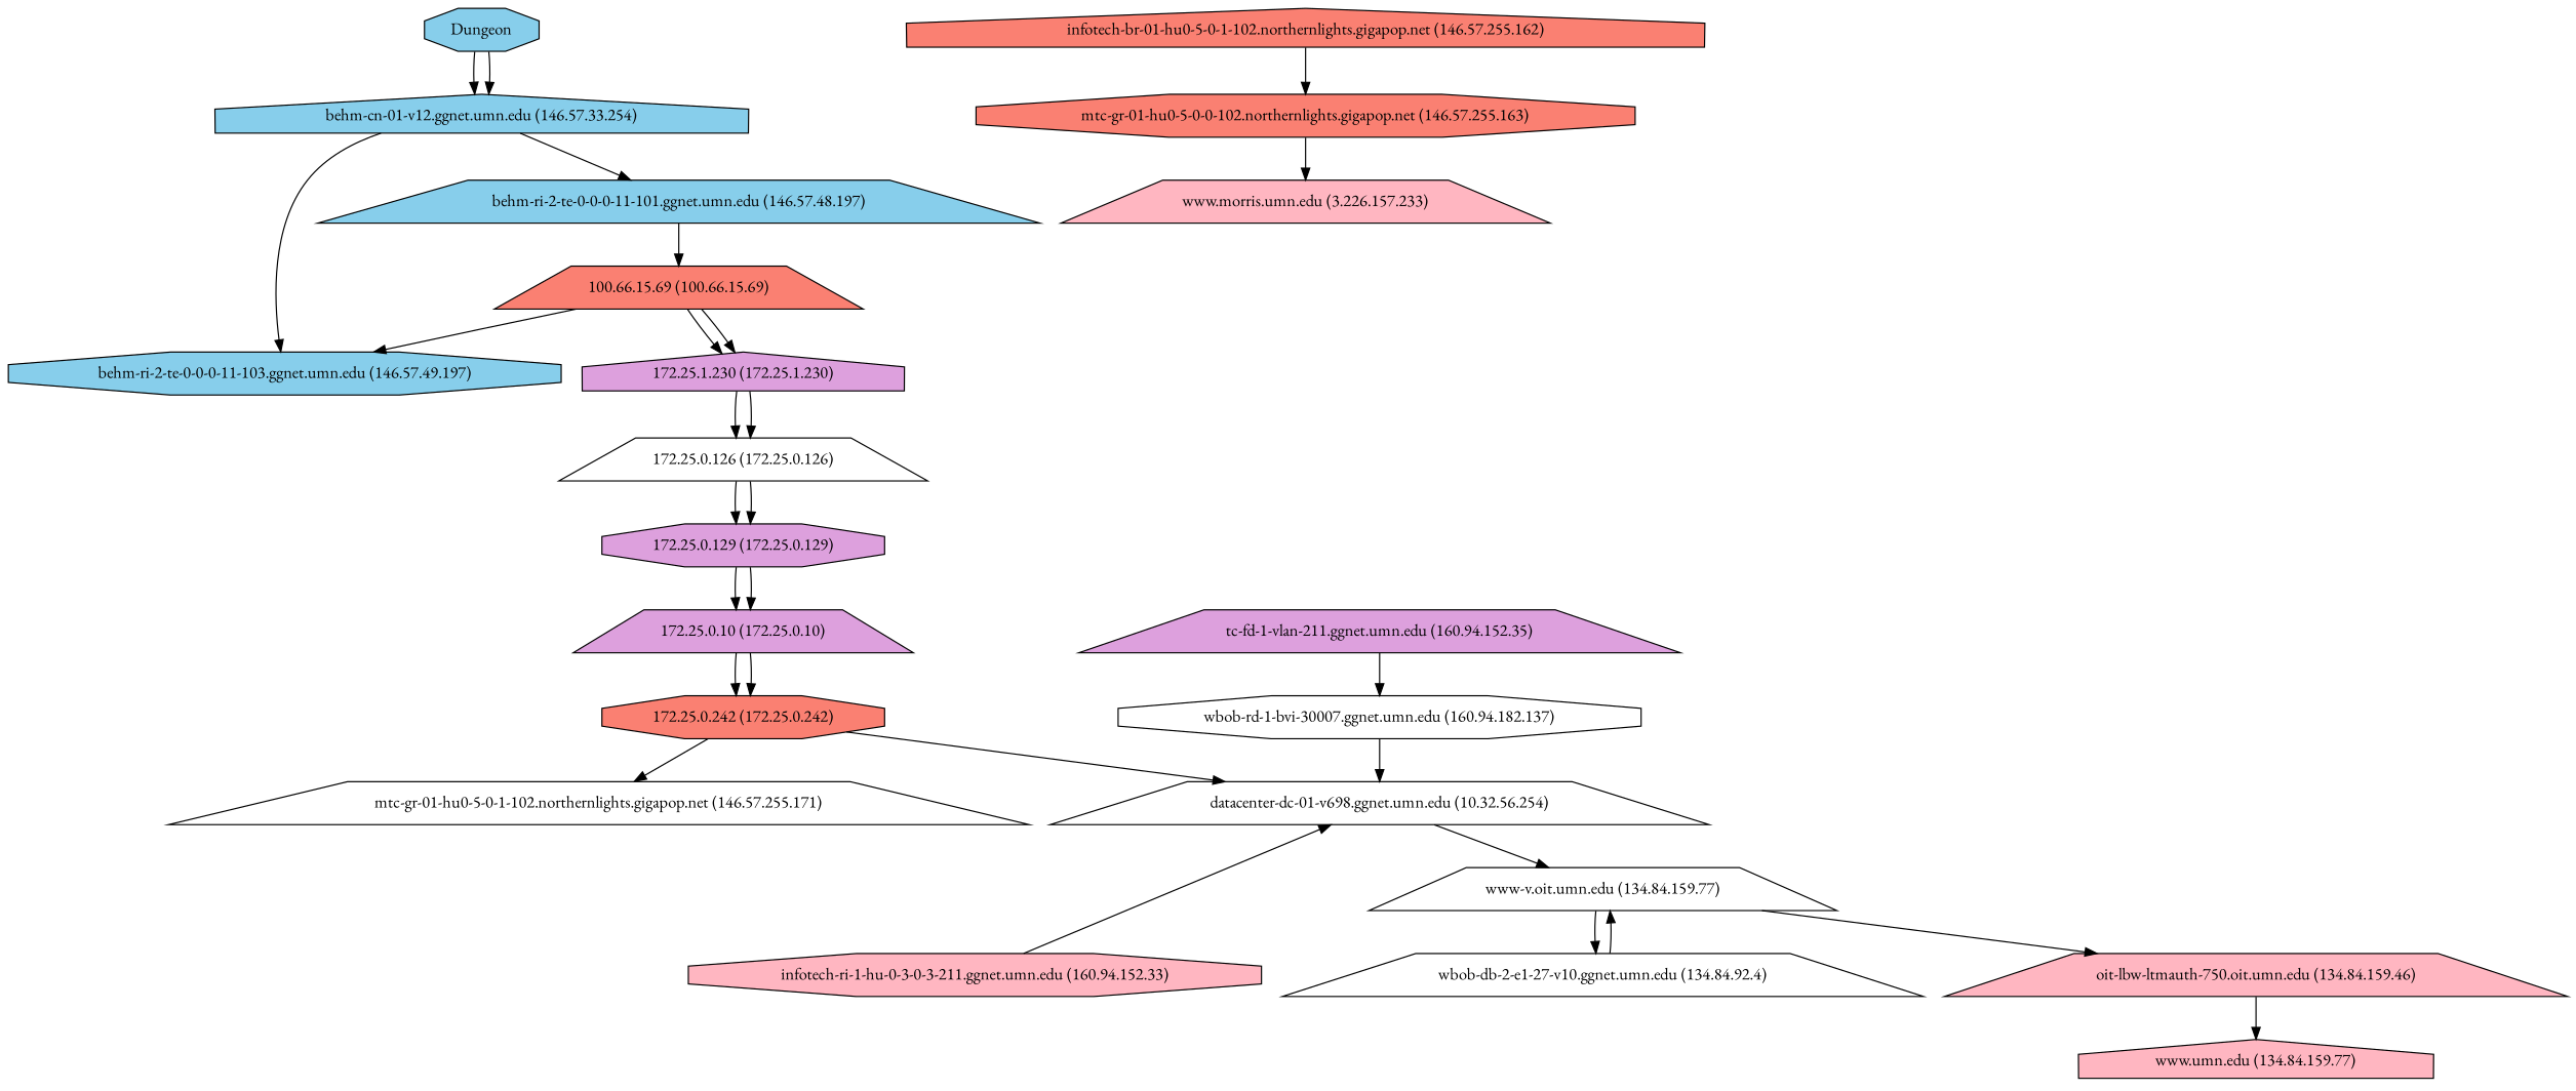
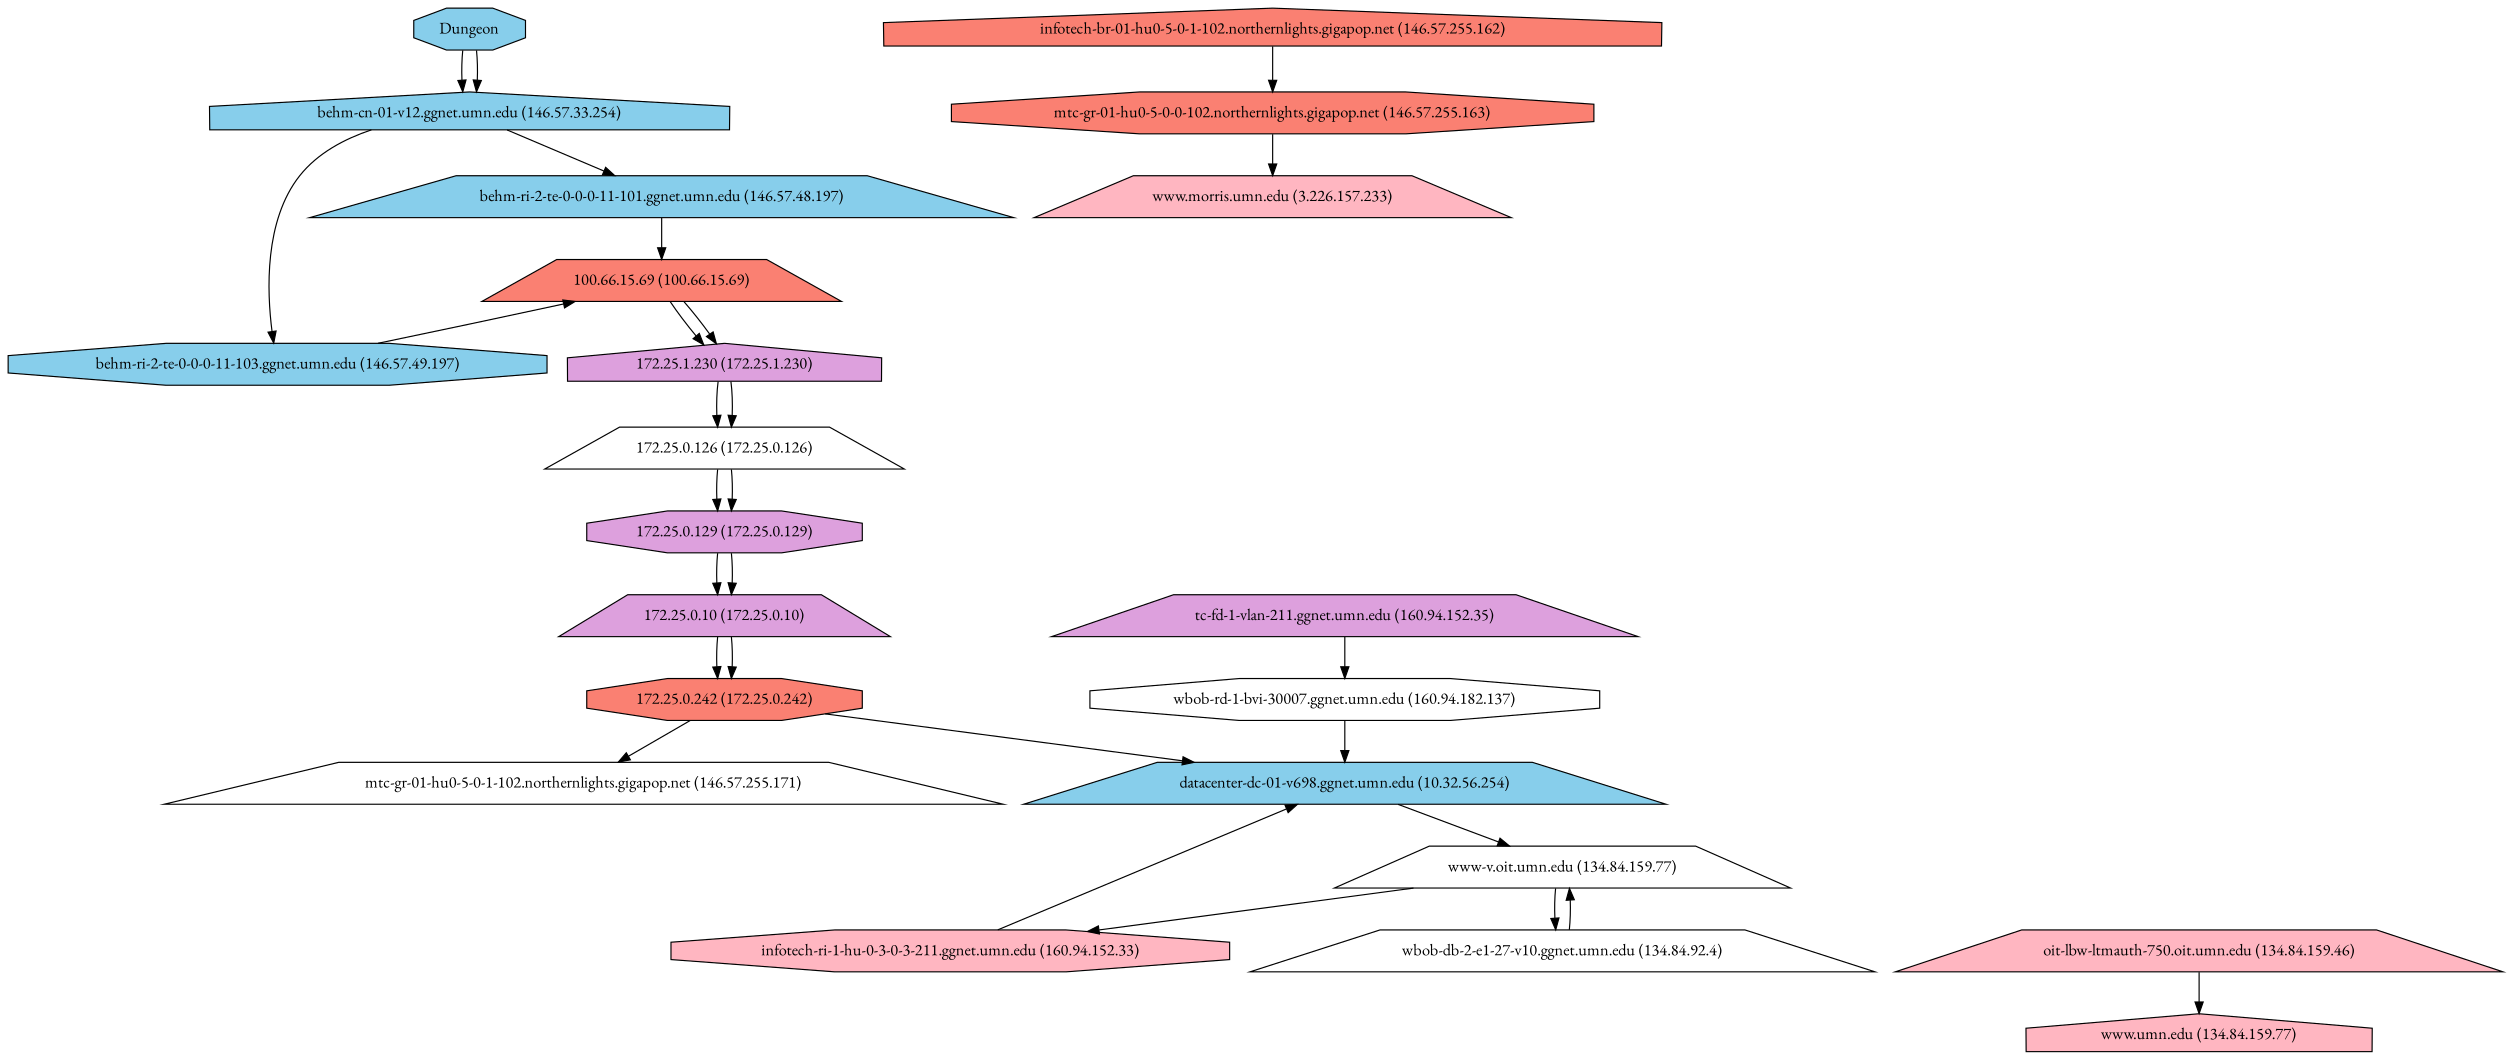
  digraph {
    fontname="EB Garamond"
    node [fillcolor=white fontname="EB Garamond" shape=trapezium style=filled]
    edge [fontname="EB Garamond"]
    Dungeon [fillcolor=skyblue shape=octagon]
    "behm-cn-01-v12.ggnet.umn.edu (146.57.33.254)" [fillcolor=skyblue shape=house]
    "behm-ri-2-te-0-0-0-11-101.ggnet.umn.edu (146.57.48.197)" [fillcolor=skyblue]
    "behm-ri-2-te-0-0-0-11-103.ggnet.umn.edu (146.57.49.197)" [fillcolor=skyblue shape=octagon]
    "100.66.15.69 (100.66.15.69)" [fillcolor=salmon]
    "172.25.1.230 (172.25.1.230)" [fillcolor=plum shape=house]
    "172.25.0.126 (172.25.0.126)"
    "172.25.0.129 (172.25.0.129)" [fillcolor=plum shape=octagon]
    "172.25.0.10 (172.25.0.10)" [fillcolor=plum]
    "172.25.0.242 (172.25.0.242)" [fillcolor=salmon shape=octagon]
    "mtc-gr-01-hu0-5-0-1-102.northernlights.gigapop.net (146.57.255.171)"
-   "datacenter-dc-01-v698.ggnet.umn.edu (10.32.56.254)"
+   "datacenter-dc-01-v698.ggnet.umn.edu (10.32.56.254)" [fillcolor=skyblue]
    "tc-fd-1-vlan-211.ggnet.umn.edu (160.94.152.35)" [fillcolor=plum]
    "wbob-rd-1-bvi-30007.ggnet.umn.edu (160.94.182.137)" [shape=octagon]
    "infotech-br-01-hu0-5-0-1-102.northernlights.gigapop.net (146.57.255.162)" [fillcolor=salmon shape=house]
    "mtc-gr-01-hu0-5-0-0-102.northernlights.gigapop.net (146.57.255.163)" [fillcolor=salmon shape=octagon]
    "www.morris.umn.edu (3.226.157.233)" [fillcolor=lightpink]
    "infotech-ri-1-hu-0-3-0-3-211.ggnet.umn.edu (160.94.152.33)" [fillcolor=lightpink shape=octagon]
    "www-v.oit.umn.edu (134.84.159.77)"
    "wbob-db-2-e1-27-v10.ggnet.umn.edu (134.84.92.4)"
    "oit-lbw-ltmauth-750.oit.umn.edu (134.84.159.46)" [fillcolor=lightpink]
    "www.umn.edu (134.84.159.77)" [fillcolor=lightpink shape=house]
    Dungeon -> "behm-cn-01-v12.ggnet.umn.edu (146.57.33.254)"
    Dungeon -> "behm-cn-01-v12.ggnet.umn.edu (146.57.33.254)"
    "behm-cn-01-v12.ggnet.umn.edu (146.57.33.254)" -> "behm-ri-2-te-0-0-0-11-101.ggnet.umn.edu (146.57.48.197)"
    "behm-cn-01-v12.ggnet.umn.edu (146.57.33.254)" -> "behm-ri-2-te-0-0-0-11-103.ggnet.umn.edu (146.57.49.197)"
    "behm-ri-2-te-0-0-0-11-101.ggnet.umn.edu (146.57.48.197)" -> "100.66.15.69 (100.66.15.69)"
-   "100.66.15.69 (100.66.15.69)" -> "behm-ri-2-te-0-0-0-11-103.ggnet.umn.edu (146.57.49.197)"
+   "behm-ri-2-te-0-0-0-11-103.ggnet.umn.edu (146.57.49.197)" -> "100.66.15.69 (100.66.15.69)"
    "100.66.15.69 (100.66.15.69)" -> "172.25.1.230 (172.25.1.230)"
    "100.66.15.69 (100.66.15.69)" -> "172.25.1.230 (172.25.1.230)"
    "172.25.1.230 (172.25.1.230)" -> "172.25.0.126 (172.25.0.126)"
    "172.25.1.230 (172.25.1.230)" -> "172.25.0.126 (172.25.0.126)"
    "172.25.0.126 (172.25.0.126)" -> "172.25.0.129 (172.25.0.129)"
    "172.25.0.126 (172.25.0.126)" -> "172.25.0.129 (172.25.0.129)"
    "172.25.0.129 (172.25.0.129)" -> "172.25.0.10 (172.25.0.10)"
    "172.25.0.129 (172.25.0.129)" -> "172.25.0.10 (172.25.0.10)"
    "172.25.0.10 (172.25.0.10)" -> "172.25.0.242 (172.25.0.242)"
    "172.25.0.10 (172.25.0.10)" -> "172.25.0.242 (172.25.0.242)"
    "172.25.0.242 (172.25.0.242)" -> "mtc-gr-01-hu0-5-0-1-102.northernlights.gigapop.net (146.57.255.171)"
    "172.25.0.242 (172.25.0.242)" -> "datacenter-dc-01-v698.ggnet.umn.edu (10.32.56.254)"
    "datacenter-dc-01-v698.ggnet.umn.edu (10.32.56.254)" -> "www-v.oit.umn.edu (134.84.159.77)"
    "tc-fd-1-vlan-211.ggnet.umn.edu (160.94.152.35)" -> "wbob-rd-1-bvi-30007.ggnet.umn.edu (160.94.182.137)"
    "wbob-rd-1-bvi-30007.ggnet.umn.edu (160.94.182.137)" -> "datacenter-dc-01-v698.ggnet.umn.edu (10.32.56.254)"
    "infotech-br-01-hu0-5-0-1-102.northernlights.gigapop.net (146.57.255.162)" -> "mtc-gr-01-hu0-5-0-0-102.northernlights.gigapop.net (146.57.255.163)"
    "mtc-gr-01-hu0-5-0-0-102.northernlights.gigapop.net (146.57.255.163)" -> "www.morris.umn.edu (3.226.157.233)"
    "infotech-ri-1-hu-0-3-0-3-211.ggnet.umn.edu (160.94.152.33)" -> "datacenter-dc-01-v698.ggnet.umn.edu (10.32.56.254)"
    "www-v.oit.umn.edu (134.84.159.77)" -> "wbob-db-2-e1-27-v10.ggnet.umn.edu (134.84.92.4)"
-   "www-v.oit.umn.edu (134.84.159.77)" -> "oit-lbw-ltmauth-750.oit.umn.edu (134.84.159.46)"
+   "www-v.oit.umn.edu (134.84.159.77)" -> "infotech-ri-1-hu-0-3-0-3-211.ggnet.umn.edu (160.94.152.33)"
    "wbob-db-2-e1-27-v10.ggnet.umn.edu (134.84.92.4)" -> "www-v.oit.umn.edu (134.84.159.77)"
    "oit-lbw-ltmauth-750.oit.umn.edu (134.84.159.46)" -> "www.umn.edu (134.84.159.77)"
  }
